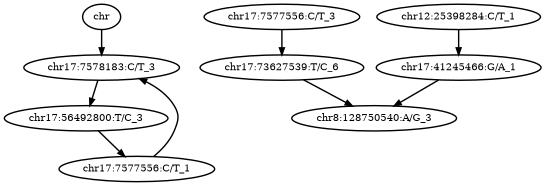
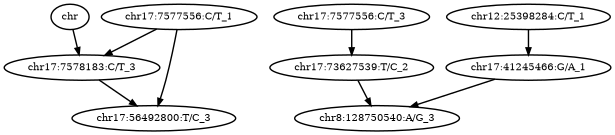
  digraph {
    rankdir=TB
    node [style=bold]
    edge [style=bold]
    n1 [label=chr]
    n2 [label="chr17:7578183:C/T_3"]
    n3 [label="chr17:56492800:T/C_3"]
    n4 [label="chr17:7577556:C/T_1"]
    n5 [label="chr17:7577556:C/T_3"]
-   n6 [label="chr17:73627539:T/C_6"]
+   n6 [label="chr17:73627539:T/C_2"]
    n7 [label="chr8:128750540:A/G_3"]
    n8 [label="chr12:25398284:C/T_1"]
    n9 [label="chr17:41245466:G/A_1"]
    n1 -> n2
    n2 -> n3
-   n3 -> n4
+   n4 -> n3
    n4 -> n2
    n5 -> n6
    n6 -> n7
    n8 -> n9
    n9 -> n7
  }
